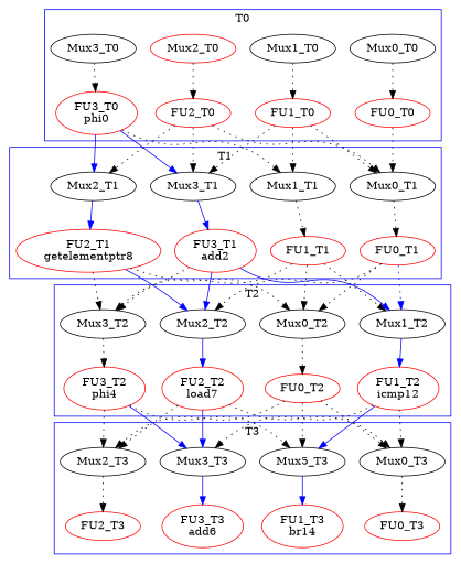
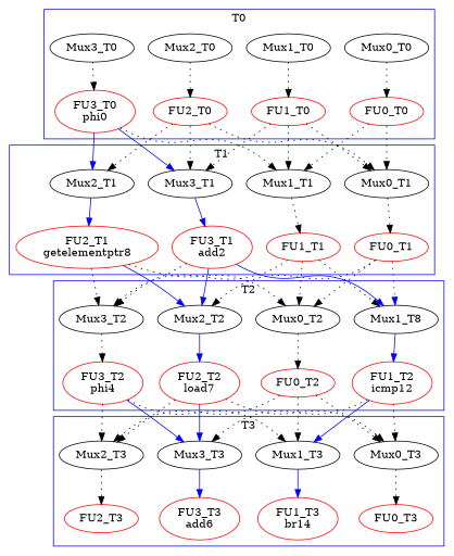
  digraph {
    node [z=0]
    edge [color=black style=dotted]
    FU0_T0 [color=red]
    Mux0_T0
    FU1_T0 [color=red]
    Mux1_T0
    FU2_T0 [color=red]
-   Mux2_T0 [color=red]
+   Mux2_T0
    n7 [color=red label="FU3_T0\nphi0"]
    Mux3_T0
    FU0_T1 [color=red z=1]
    Mux0_T1 [z=1]
    FU1_T1 [color=red z=1]
    Mux1_T1 [z=1]
    n13 [color=red label="FU2_T1\ngetelementptr8" z=1]
    Mux2_T1 [z=1]
    n15 [color=red label="FU3_T1\nadd2" z=1]
    Mux3_T1 [z=1]
    FU0_T2 [color=red z=2]
    Mux0_T2 [z=2]
    n19 [color=red label="FU1_T2\nicmp12" z=2]
-   Mux1_T2 [z=2]
+   Mux1_T2 [z=2 label=Mux1_T8]
    n21 [color=red label="FU2_T2\nload7" z=2]
    Mux2_T2 [z=2]
    n23 [color=red label="FU3_T2\nphi4" z=2]
    Mux3_T2 [z=2]
    FU0_T3 [color=red z=3]
    Mux0_T3 [z=3]
    n27 [color=red label="FU1_T3\nbr14" z=3]
-   Mux1_T3 [z=3 label=Mux5_T3]
+   Mux1_T3 [z=3]
    FU2_T3 [color=red z=3]
    Mux2_T3 [z=3]
    n31 [color=red label="FU3_T3\nadd6" z=3]
    Mux3_T3 [z=3]
    subgraph cluster_1 {
      color=blue
      label=T0
      FU0_T0
      Mux0_T0
      FU1_T0
      Mux1_T0
      FU2_T0
      Mux2_T0
      n7
      Mux3_T0
    }
    subgraph cluster_2 {
      color=blue
      label=T1
      FU0_T1
      Mux0_T1
      FU1_T1
      Mux1_T1
      n13
      Mux2_T1
      n15
      Mux3_T1
    }
    subgraph cluster_3 {
      color=blue
      label=T2
      FU0_T2
      Mux0_T2
      n19
      Mux1_T2
      n21
      Mux2_T2
      n23
      Mux3_T2
    }
    subgraph cluster_4 {
      color=blue
      label=T3
      FU0_T3
      Mux0_T3
      n27
      Mux1_T3
      FU2_T3
      Mux2_T3
      n31
      Mux3_T3
    }
    FU0_T0 -> Mux0_T1
+   FU0_T0 -> Mux1_T1
    Mux0_T0 -> FU0_T0
    FU1_T0 -> Mux0_T1
    FU1_T0 -> Mux1_T1
    FU1_T0 -> Mux3_T1
    Mux1_T0 -> FU1_T0
    FU2_T0 -> Mux0_T1
    FU2_T0 -> Mux2_T1
    FU2_T0 -> Mux3_T1
    Mux2_T0 -> FU2_T0
    n7 -> Mux1_T1
    n7 -> Mux2_T1 [color=blue style=""]
    n7 -> Mux3_T1 [color=blue style=""]
    Mux3_T0 -> n7
    FU0_T1 -> Mux0_T2
    FU0_T1 -> Mux1_T2 [color=blue]
    FU0_T1 -> Mux2_T2
    Mux0_T1 -> FU0_T1
    FU1_T1 -> Mux0_T2
    FU1_T1 -> Mux1_T2
    FU1_T1 -> Mux3_T2
    Mux1_T1 -> FU1_T1
    n13 -> Mux0_T2
    n13 -> Mux2_T2 [color=blue style=""]
    n13 -> Mux3_T2
    Mux2_T1 -> n13 [color=blue style=""]
    n15 -> Mux1_T2 [color=blue style=""]
    n15 -> Mux2_T2 [color=blue style=""]
    n15 -> Mux3_T2
    Mux3_T1 -> n15 [color=blue style=""]
    FU0_T2 -> Mux0_T3
    FU0_T2 -> Mux1_T3
    FU0_T2 -> Mux2_T3
    Mux0_T2 -> FU0_T2
    n19 -> Mux0_T3
    n19 -> Mux1_T3 [color=blue style=""]
    n19 -> Mux3_T3
    Mux1_T2 -> n19 [color=blue style=""]
    n21 -> Mux0_T3
    n21 -> Mux2_T3
    n21 -> Mux3_T3 [color=blue style=""]
    Mux2_T2 -> n21 [color=blue style=""]
    n23 -> Mux1_T3
    n23 -> Mux2_T3
    n23 -> Mux3_T3 [color=blue style=""]
    Mux3_T2 -> n23
    Mux0_T3 -> FU0_T3
    Mux1_T3 -> n27 [color=blue style=""]
    Mux2_T3 -> FU2_T3
    Mux3_T3 -> n31 [color=blue style=""]
  }
